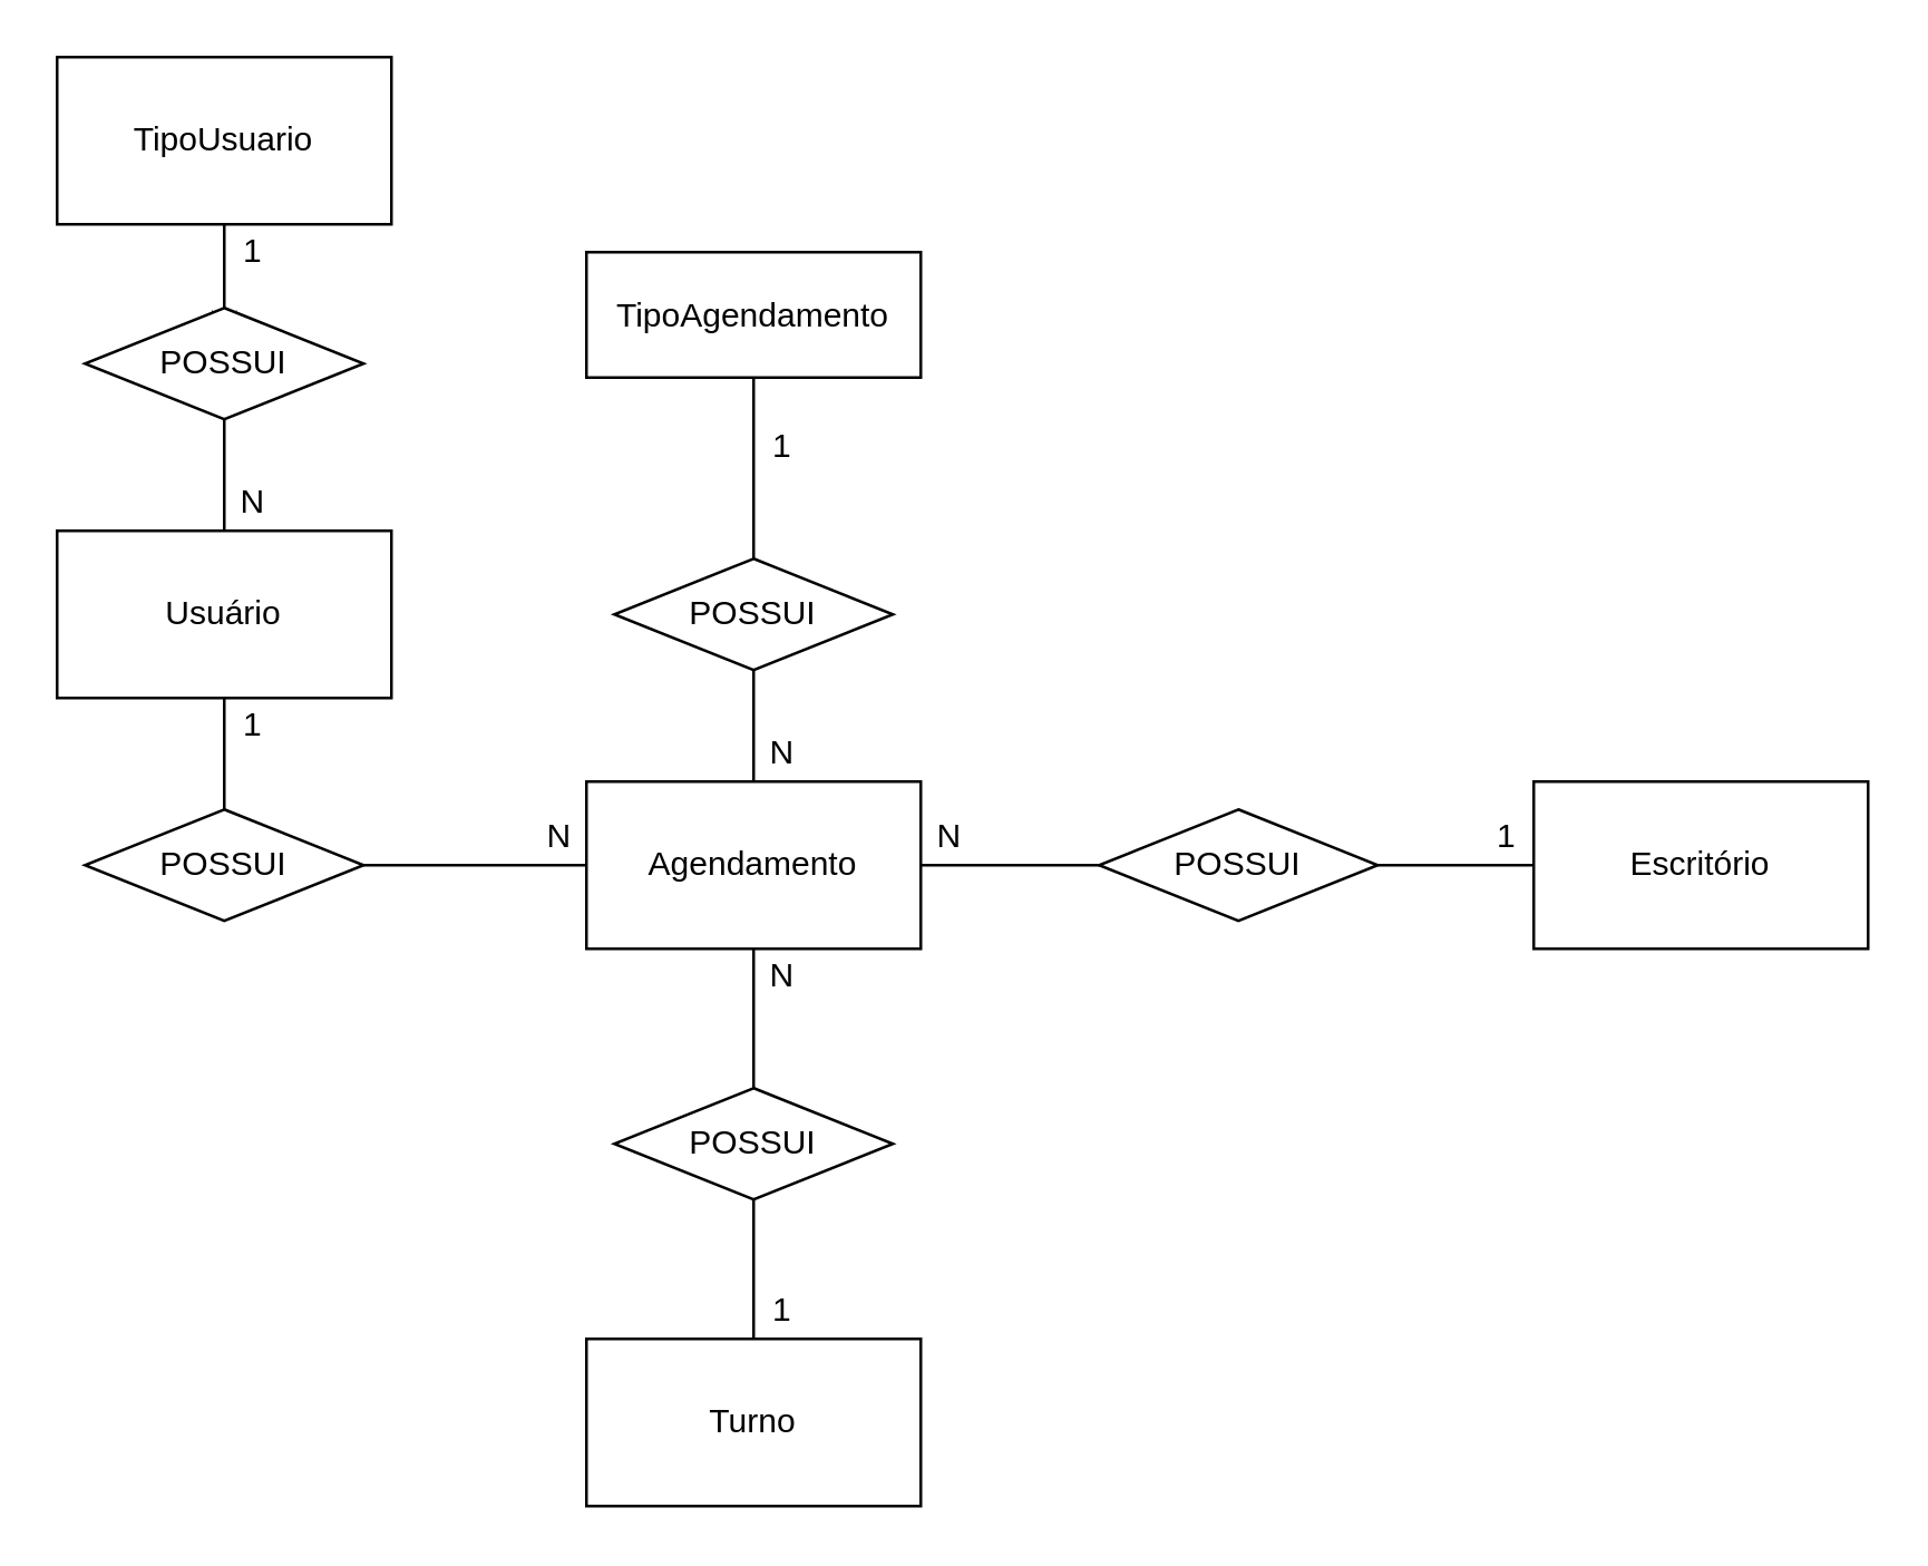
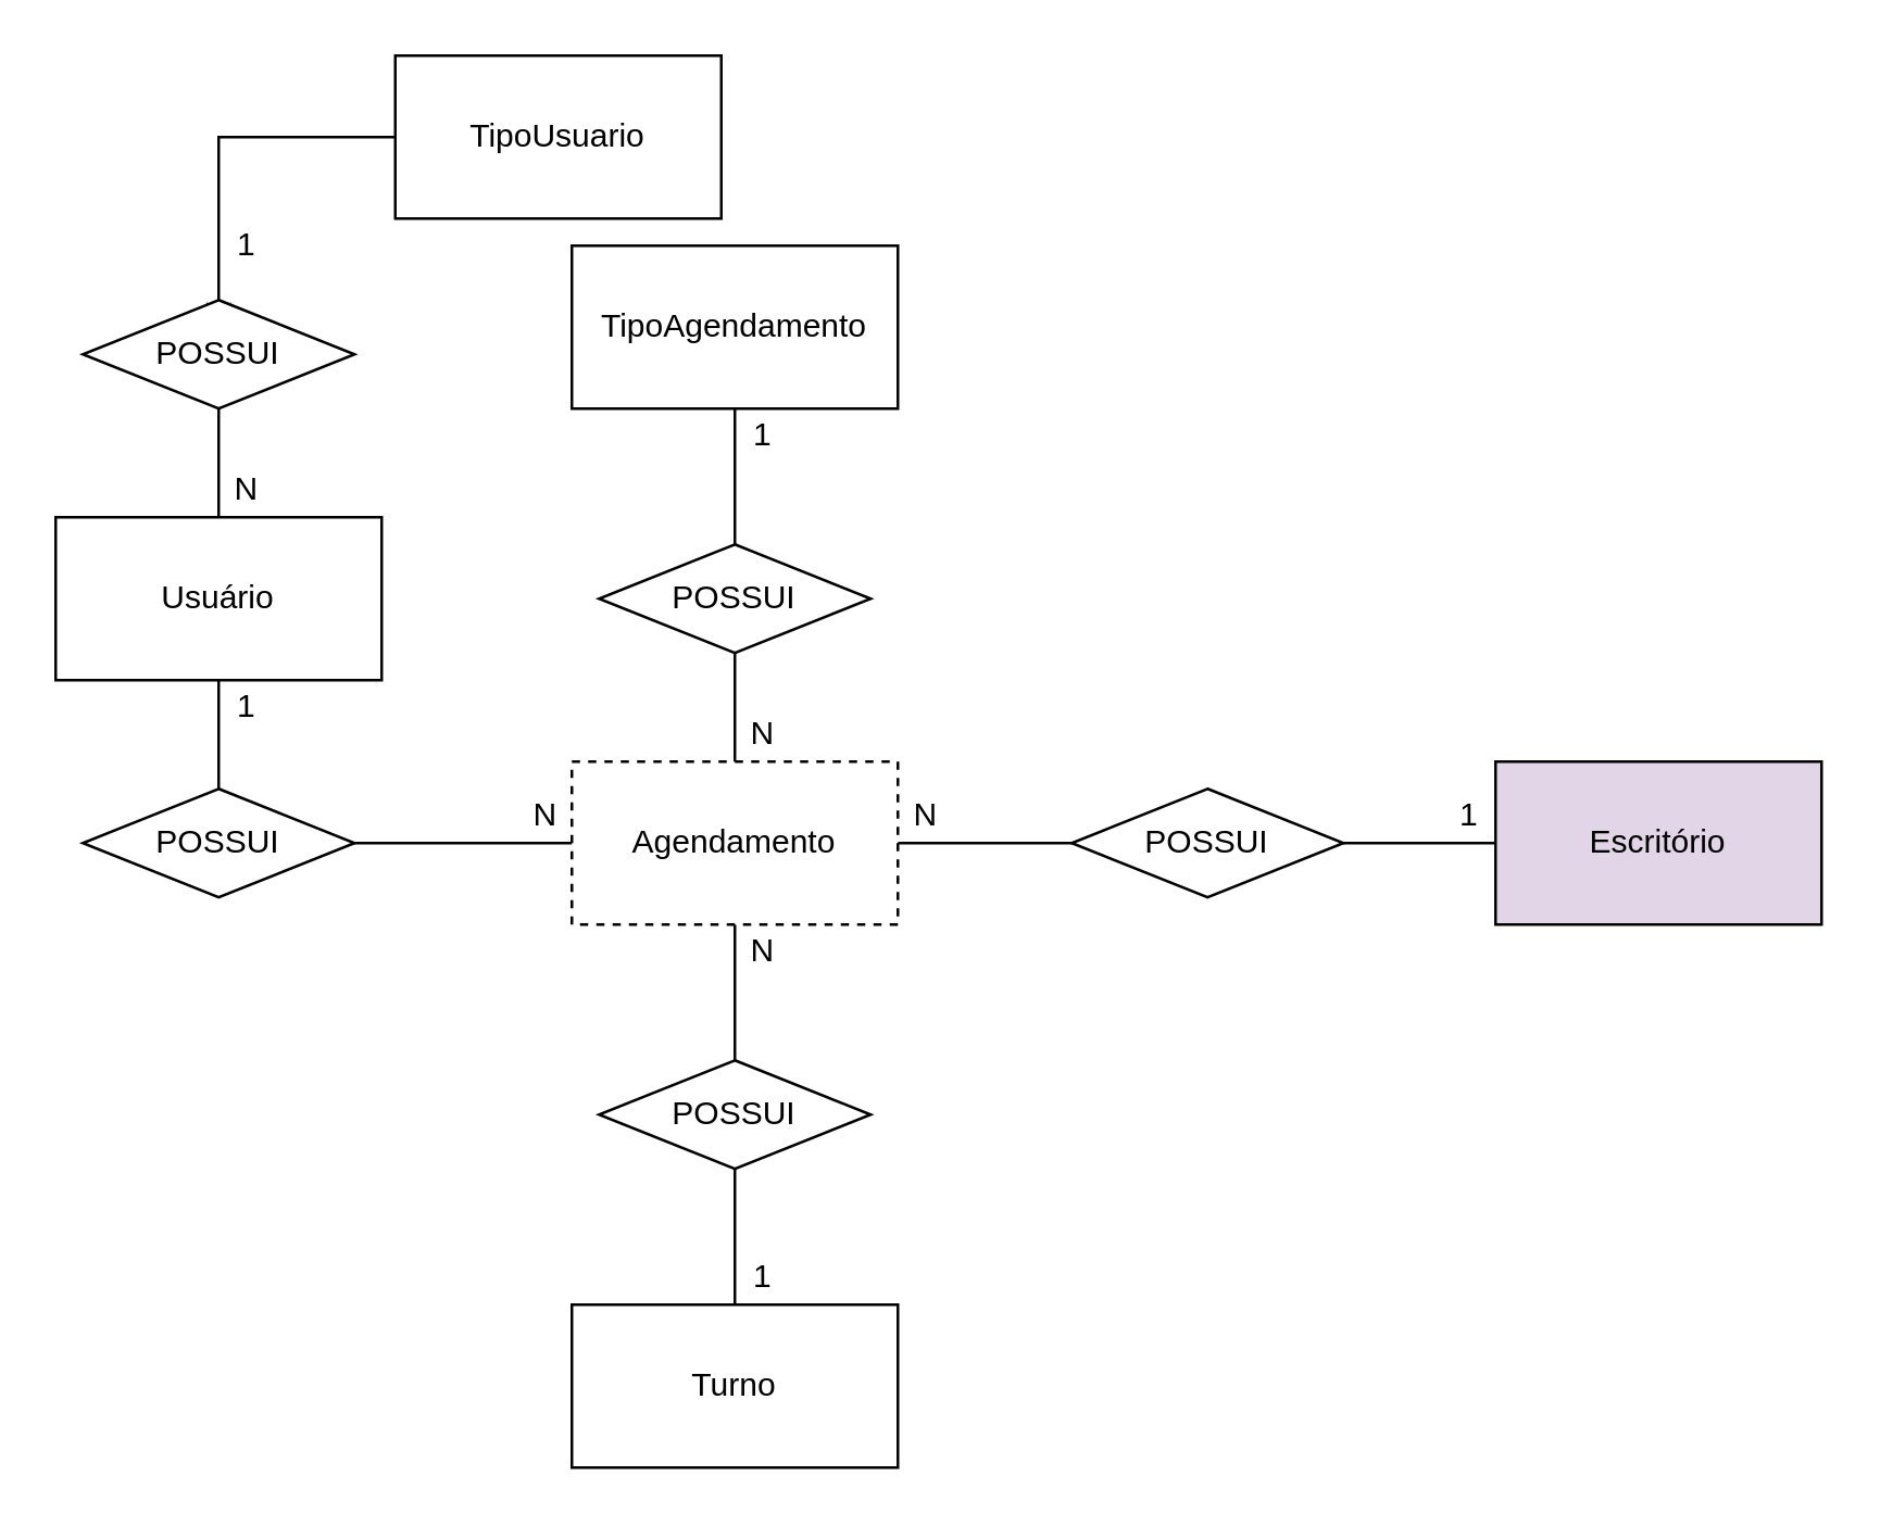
  <mxCell id="0" />
  <mxCell id="1" parent="0" />
  <mxCell id="2" style="edgeStyle=orthogonalEdgeStyle;rounded=0;orthogonalLoop=1;jettySize=auto;html=1;entryX=0.5;entryY=0.25;entryDx=0;entryDy=0;entryPerimeter=0;" edge="1" parent="1" source="3" target="7"><mxGeometry relative="1" as="geometry" /></mxCell>
- <mxCell id="3" value="TipoUsuario" style="rounded=0;whiteSpace=wrap;html=1;" vertex="1" parent="1"><mxGeometry x="20" y="20" width="120" height="60" as="geometry" /></mxCell>
+ <mxCell id="3" value="TipoUsuario" style="rounded=0;whiteSpace=wrap;html=1;" vertex="1" parent="1"><mxGeometry x="145" y="20" width="120" height="60" as="geometry" /></mxCell>
  <mxCell id="4" style="edgeStyle=orthogonalEdgeStyle;rounded=0;orthogonalLoop=1;jettySize=auto;html=1;entryX=0.5;entryY=0.5;entryDx=0;entryDy=0;entryPerimeter=0;" edge="1" parent="1" source="5" target="13"><mxGeometry relative="1" as="geometry" /></mxCell>
- <mxCell id="5" value="TipoAgendamento" style="rounded=0;whiteSpace=wrap;html=1;" vertex="1" parent="1"><mxGeometry x="210" y="90" width="120" height="45" as="geometry" /></mxCell>
+ <mxCell id="5" value="TipoAgendamento" style="rounded=0;whiteSpace=wrap;html=1;" vertex="1" parent="1"><mxGeometry x="210" y="90" width="120" height="60" as="geometry" /></mxCell>
  <mxCell id="6" style="edgeStyle=orthogonalEdgeStyle;rounded=0;orthogonalLoop=1;jettySize=auto;html=1;exitX=0.5;exitY=1;exitDx=0;exitDy=0;" edge="1" parent="1" source="7"><mxGeometry relative="1" as="geometry"><mxPoint x="80" y="230" as="targetPoint" /></mxGeometry></mxCell>
  <mxCell id="7" value="POSSUI" style="rhombus;whiteSpace=wrap;html=1;" vertex="1" parent="1"><mxGeometry x="30" y="110" width="100" height="40" as="geometry" /></mxCell>
  <mxCell id="8" style="edgeStyle=orthogonalEdgeStyle;rounded=0;orthogonalLoop=1;jettySize=auto;html=1;entryX=0.5;entryY=0.5;entryDx=0;entryDy=0;entryPerimeter=0;" edge="1" parent="1" source="9" target="11"><mxGeometry relative="1" as="geometry" /></mxCell>
  <mxCell id="9" value="Usuário" style="rounded=0;whiteSpace=wrap;html=1;" vertex="1" parent="1"><mxGeometry x="20" y="190" width="120" height="60" as="geometry" /></mxCell>
  <mxCell id="10" style="edgeStyle=orthogonalEdgeStyle;rounded=0;orthogonalLoop=1;jettySize=auto;html=1;entryX=0.417;entryY=0.5;entryDx=0;entryDy=0;entryPerimeter=0;" edge="1" parent="1" source="11" target="16"><mxGeometry relative="1" as="geometry" /></mxCell>
  <mxCell id="11" value="POSSUI" style="rhombus;whiteSpace=wrap;html=1;" vertex="1" parent="1"><mxGeometry x="30" y="290" width="100" height="40" as="geometry" /></mxCell>
  <mxCell id="12" style="edgeStyle=orthogonalEdgeStyle;rounded=0;orthogonalLoop=1;jettySize=auto;html=1;entryX=0.5;entryY=0.5;entryDx=0;entryDy=0;entryPerimeter=0;" edge="1" parent="1" source="13" target="16"><mxGeometry relative="1" as="geometry" /></mxCell>
  <mxCell id="13" value="POSSUI" style="rhombus;whiteSpace=wrap;html=1;" vertex="1" parent="1"><mxGeometry x="220" y="200" width="100" height="40" as="geometry" /></mxCell>
  <mxCell id="14" style="edgeStyle=orthogonalEdgeStyle;rounded=0;orthogonalLoop=1;jettySize=auto;html=1;entryX=0.46;entryY=0.5;entryDx=0;entryDy=0;entryPerimeter=0;" edge="1" parent="1" source="16" target="18"><mxGeometry relative="1" as="geometry" /></mxCell>
  <mxCell id="15" style="edgeStyle=orthogonalEdgeStyle;rounded=0;orthogonalLoop=1;jettySize=auto;html=1;entryX=0.5;entryY=0.5;entryDx=0;entryDy=0;entryPerimeter=0;" edge="1" parent="1" source="16" target="29"><mxGeometry relative="1" as="geometry" /></mxCell>
- <mxCell id="16" value="Agendamento" style="rounded=0;whiteSpace=wrap;html=1;" vertex="1" parent="1"><mxGeometry x="210" y="280" width="120" height="60" as="geometry" /></mxCell>
+ <mxCell id="16" value="Agendamento" style="rounded=0;whiteSpace=wrap;html=1;dashed=1;" vertex="1" parent="1"><mxGeometry x="210" y="280" width="120" height="60" as="geometry" /></mxCell>
  <mxCell id="17" style="edgeStyle=orthogonalEdgeStyle;rounded=0;orthogonalLoop=1;jettySize=auto;html=1;entryX=0.5;entryY=0.5;entryDx=0;entryDy=0;entryPerimeter=0;" edge="1" parent="1" source="18" target="19"><mxGeometry relative="1" as="geometry" /></mxCell>
  <mxCell id="18" value="POSSUI" style="rhombus;whiteSpace=wrap;html=1;" vertex="1" parent="1"><mxGeometry x="394" y="290" width="100" height="40" as="geometry" /></mxCell>
- <mxCell id="19" value="Escritório" style="rounded=0;whiteSpace=wrap;html=1;" vertex="1" parent="1"><mxGeometry x="550" y="280" width="120" height="60" as="geometry" /></mxCell>
+ <mxCell id="19" value="Escritório" style="rounded=0;whiteSpace=wrap;html=1;fillColor=#e1d5e7;" vertex="1" parent="1"><mxGeometry x="550" y="280" width="120" height="60" as="geometry" /></mxCell>
  <mxCell id="20" value="1" style="text;html=1;align=center;verticalAlign=middle;resizable=0;points=[];autosize=1;strokeColor=none;fillColor=none;" vertex="1" parent="1"><mxGeometry x="80" y="80" width="20" height="20" as="geometry" /></mxCell>
  <mxCell id="21" value="N" style="text;html=1;align=center;verticalAlign=middle;resizable=0;points=[];autosize=1;strokeColor=none;fillColor=none;" vertex="1" parent="1"><mxGeometry x="80" y="170" width="20" height="20" as="geometry" /></mxCell>
  <mxCell id="22" value="1" style="text;html=1;align=center;verticalAlign=middle;resizable=0;points=[];autosize=1;strokeColor=none;fillColor=none;" vertex="1" parent="1"><mxGeometry x="80" y="250" width="20" height="20" as="geometry" /></mxCell>
  <mxCell id="23" value="N" style="text;html=1;align=center;verticalAlign=middle;resizable=0;points=[];autosize=1;strokeColor=none;fillColor=none;" vertex="1" parent="1"><mxGeometry x="190" y="290" width="20" height="20" as="geometry" /></mxCell>
  <mxCell id="24" value="N" style="text;html=1;align=center;verticalAlign=middle;resizable=0;points=[];autosize=1;strokeColor=none;fillColor=none;" vertex="1" parent="1"><mxGeometry x="270" y="260" width="20" height="20" as="geometry" /></mxCell>
  <mxCell id="25" value="1" style="text;html=1;align=center;verticalAlign=middle;resizable=0;points=[];autosize=1;strokeColor=none;fillColor=none;" vertex="1" parent="1"><mxGeometry x="270" y="150" width="20" height="20" as="geometry" /></mxCell>
  <mxCell id="26" value="N" style="text;html=1;align=center;verticalAlign=middle;resizable=0;points=[];autosize=1;strokeColor=none;fillColor=none;" vertex="1" parent="1"><mxGeometry x="330" y="290" width="20" height="20" as="geometry" /></mxCell>
  <mxCell id="27" value="1" style="text;html=1;align=center;verticalAlign=middle;resizable=0;points=[];autosize=1;strokeColor=none;fillColor=none;" vertex="1" parent="1"><mxGeometry x="530" y="290" width="20" height="20" as="geometry" /></mxCell>
  <mxCell id="28" style="edgeStyle=orthogonalEdgeStyle;rounded=0;orthogonalLoop=1;jettySize=auto;html=1;entryX=0.5;entryY=0.5;entryDx=0;entryDy=0;entryPerimeter=0;" edge="1" parent="1" source="29" target="30"><mxGeometry relative="1" as="geometry" /></mxCell>
  <mxCell id="29" value="POSSUI" style="rhombus;whiteSpace=wrap;html=1;" vertex="1" parent="1"><mxGeometry x="220" y="390" width="100" height="40" as="geometry" /></mxCell>
  <mxCell id="30" value="Turno" style="rounded=0;whiteSpace=wrap;html=1;" vertex="1" parent="1"><mxGeometry x="210" y="480" width="120" height="60" as="geometry" /></mxCell>
  <mxCell id="31" value="N" style="text;html=1;align=center;verticalAlign=middle;resizable=0;points=[];autosize=1;strokeColor=none;fillColor=none;" vertex="1" parent="1"><mxGeometry x="270" y="340" width="20" height="20" as="geometry" /></mxCell>
  <mxCell id="32" value="1" style="text;html=1;align=center;verticalAlign=middle;resizable=0;points=[];autosize=1;strokeColor=none;fillColor=none;" vertex="1" parent="1"><mxGeometry x="270" y="460" width="20" height="20" as="geometry" /></mxCell>
